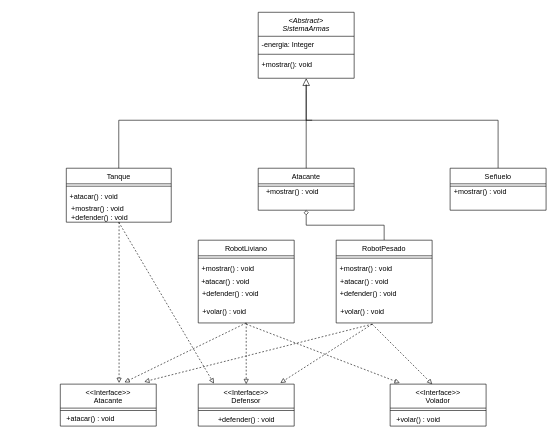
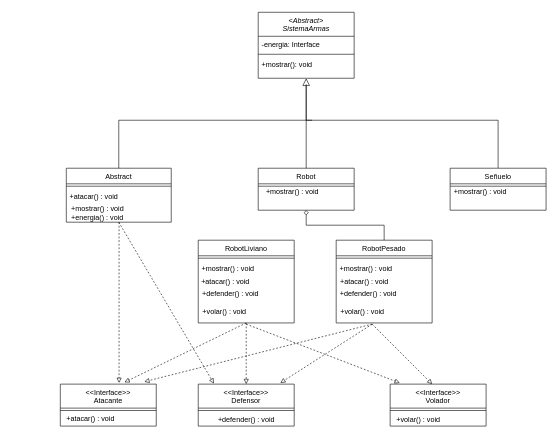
  <mxCell id="0" />
  <mxCell id="1" parent="0" />
  <mxCell id="2" value="&lt;Abstract&gt; &#10;SistemaArmas" style="swimlane;fontStyle=2;align=center;verticalAlign=top;childLayout=stackLayout;horizontal=1;startSize=40;horizontalStack=0;resizeParent=1;resizeLast=0;collapsible=1;marginBottom=0;rounded=0;shadow=0;strokeWidth=1;" parent="1" vertex="1"><mxGeometry x="430" y="20" width="160" height="110" as="geometry"><mxRectangle x="230" y="140" width="160" height="26" as="alternateBounds" /></mxGeometry></mxCell>
- <mxCell id="3" value="-energia: Integer" style="text;align=left;verticalAlign=top;spacingLeft=4;spacingRight=4;overflow=hidden;rotatable=0;points=[[0,0.5],[1,0.5]];portConstraint=eastwest;" parent="2" vertex="1"><mxGeometry y="40" width="160" height="26" as="geometry" /></mxCell>
+ <mxCell id="3" value="-energia: Interface" style="text;align=left;verticalAlign=top;spacingLeft=4;spacingRight=4;overflow=hidden;rotatable=0;points=[[0,0.5],[1,0.5]];portConstraint=eastwest;" parent="2" vertex="1"><mxGeometry y="40" width="160" height="26" as="geometry" /></mxCell>
  <mxCell id="4" value="" style="line;html=1;strokeWidth=1;align=left;verticalAlign=middle;spacingTop=-1;spacingLeft=3;spacingRight=3;rotatable=0;labelPosition=right;points=[];portConstraint=eastwest;" parent="2" vertex="1"><mxGeometry y="66" width="160" height="8" as="geometry" /></mxCell>
  <mxCell id="5" value="+mostrar(): void" style="text;align=left;verticalAlign=top;spacingLeft=4;spacingRight=4;overflow=hidden;rotatable=0;points=[[0,0.5],[1,0.5]];portConstraint=eastwest;" parent="2" vertex="1"><mxGeometry y="74" width="160" height="26" as="geometry" /></mxCell>
  <mxCell id="6" style="edgeStyle=orthogonalEdgeStyle;rounded=0;orthogonalLoop=1;jettySize=auto;html=1;endArrow=block;endFill=0;dashed=1;" edge="1" parent="1" source="7"><mxGeometry relative="1" as="geometry"><mxPoint x="198" y="638" as="targetPoint" /><Array as="points"><mxPoint x="198" y="638" /></Array></mxGeometry></mxCell>
- <mxCell id="7" value="Tanque" style="swimlane;fontStyle=0;align=center;verticalAlign=top;childLayout=stackLayout;horizontal=1;startSize=26;horizontalStack=0;resizeParent=1;resizeLast=0;collapsible=1;marginBottom=0;rounded=0;shadow=0;strokeWidth=1;" parent="1" vertex="1"><mxGeometry x="110" y="280" width="175" height="90" as="geometry"><mxRectangle x="130" y="380" width="160" height="26" as="alternateBounds" /></mxGeometry></mxCell>
+ <mxCell id="7" value="Abstract" style="swimlane;fontStyle=0;align=center;verticalAlign=top;childLayout=stackLayout;horizontal=1;startSize=26;horizontalStack=0;resizeParent=1;resizeLast=0;collapsible=1;marginBottom=0;rounded=0;shadow=0;strokeWidth=1;" parent="1" vertex="1"><mxGeometry x="110" y="280" width="175" height="90" as="geometry"><mxRectangle x="130" y="380" width="160" height="26" as="alternateBounds" /></mxGeometry></mxCell>
  <mxCell id="8" value="" style="line;html=1;strokeWidth=1;align=left;verticalAlign=middle;spacingTop=-1;spacingLeft=3;spacingRight=3;rotatable=0;labelPosition=right;points=[];portConstraint=eastwest;" parent="7" vertex="1"><mxGeometry y="26" width="175" height="8" as="geometry" /></mxCell>
  <mxCell id="9" value="+atacar() : void" style="text;align=left;verticalAlign=top;spacingLeft=4;spacingRight=4;overflow=hidden;rotatable=0;points=[[0,0.5],[1,0.5]];portConstraint=eastwest;" parent="7" vertex="1"><mxGeometry y="34" width="175" height="26" as="geometry" /></mxCell>
- <mxCell id="10" value="+mostrar() : void&amp;nbsp;&amp;nbsp;&lt;span style=&quot;white-space: pre&quot;&gt;&#09;&lt;/span&gt;&lt;span style=&quot;white-space: pre&quot;&gt;&#09;&lt;/span&gt;&amp;nbsp; &amp;nbsp; &amp;nbsp; &amp;nbsp;&amp;nbsp;&lt;br&gt;+defender() : void&lt;span style=&quot;white-space: pre&quot;&gt;&#09;&lt;/span&gt;&lt;span style=&quot;white-space: pre&quot;&gt;&#09;&lt;/span&gt;&lt;span style=&quot;white-space: pre&quot;&gt;&#09;&lt;/span&gt;" style="text;html=1;align=center;verticalAlign=middle;resizable=0;points=[];autosize=1;strokeColor=none;" vertex="1" parent="7"><mxGeometry y="60" width="175" height="30" as="geometry" /></mxCell>
+ <mxCell id="10" value="+mostrar() : void&amp;nbsp;&amp;nbsp;&lt;span style=&quot;white-space: pre&quot;&gt;&#09;&lt;/span&gt;&lt;span style=&quot;white-space: pre&quot;&gt;&#09;&lt;/span&gt;&amp;nbsp; &amp;nbsp; &amp;nbsp; &amp;nbsp;&amp;nbsp;&lt;br&gt;+energia() : void&lt;span style=&quot;white-space: pre&quot;&gt;&#09;&lt;/span&gt;&lt;span style=&quot;white-space: pre&quot;&gt;&#09;&lt;/span&gt;&lt;span style=&quot;white-space: pre&quot;&gt;&#09;&lt;/span&gt;" style="text;html=1;align=center;verticalAlign=middle;resizable=0;points=[];autosize=1;strokeColor=none;" vertex="1" parent="7"><mxGeometry y="60" width="175" height="30" as="geometry" /></mxCell>
  <mxCell id="11" value="" style="endArrow=none;endSize=10;endFill=0;shadow=0;strokeWidth=1;rounded=0;edgeStyle=elbowEdgeStyle;elbow=vertical;" parent="1" source="7" edge="1"><mxGeometry width="160" relative="1" as="geometry"><mxPoint x="300" y="123" as="sourcePoint" /><mxPoint x="520" y="200" as="targetPoint" /><Array as="points"><mxPoint x="360" y="200" /></Array></mxGeometry></mxCell>
- <mxCell id="12" value="Atacante" style="swimlane;fontStyle=0;align=center;verticalAlign=top;childLayout=stackLayout;horizontal=1;startSize=26;horizontalStack=0;resizeParent=1;resizeLast=0;collapsible=1;marginBottom=0;rounded=0;shadow=0;strokeWidth=1;" parent="1" vertex="1"><mxGeometry x="430" y="280" width="160" height="70" as="geometry"><mxRectangle x="340" y="380" width="170" height="26" as="alternateBounds" /></mxGeometry></mxCell>
+ <mxCell id="12" value="Robot" style="swimlane;fontStyle=0;align=center;verticalAlign=top;childLayout=stackLayout;horizontal=1;startSize=26;horizontalStack=0;resizeParent=1;resizeLast=0;collapsible=1;marginBottom=0;rounded=0;shadow=0;strokeWidth=1;" parent="1" vertex="1"><mxGeometry x="430" y="280" width="160" height="70" as="geometry"><mxRectangle x="340" y="380" width="170" height="26" as="alternateBounds" /></mxGeometry></mxCell>
  <mxCell id="13" value="" style="line;html=1;strokeWidth=1;align=left;verticalAlign=middle;spacingTop=-1;spacingLeft=3;spacingRight=3;rotatable=0;labelPosition=right;points=[];portConstraint=eastwest;" parent="12" vertex="1"><mxGeometry y="26" width="160" height="8" as="geometry" /></mxCell>
  <mxCell id="14" value="" style="endArrow=block;endSize=10;endFill=0;shadow=0;strokeWidth=1;rounded=0;edgeStyle=elbowEdgeStyle;elbow=vertical;" parent="1" source="12" edge="1"><mxGeometry width="160" relative="1" as="geometry"><mxPoint x="310" y="293" as="sourcePoint" /><mxPoint x="510" y="130" as="targetPoint" /><Array as="points"><mxPoint x="510" y="150" /><mxPoint x="360" y="200" /></Array></mxGeometry></mxCell>
  <mxCell id="15" value="&lt;span style=&quot;white-space: pre&quot;&gt;&#09;&lt;/span&gt;&lt;span style=&quot;white-space: pre&quot;&gt;&#09;&lt;/span&gt;+mostrar() : void" style="text;html=1;align=center;verticalAlign=middle;resizable=0;points=[];autosize=1;strokeColor=none;" vertex="1" parent="1"><mxGeometry x="380" y="310" width="160" height="20" as="geometry" /></mxCell>
  <mxCell id="16" style="edgeStyle=orthogonalEdgeStyle;rounded=0;orthogonalLoop=1;jettySize=auto;html=1;entryX=0.5;entryY=0;entryDx=0;entryDy=0;dashed=1;endArrow=block;endFill=0;" edge="1" parent="1" source="17" target="36"><mxGeometry relative="1" as="geometry" /></mxCell>
  <mxCell id="17" value="RobotLiviano" style="swimlane;fontStyle=0;align=center;verticalAlign=top;childLayout=stackLayout;horizontal=1;startSize=26;horizontalStack=0;resizeParent=1;resizeLast=0;collapsible=1;marginBottom=0;rounded=0;shadow=0;strokeWidth=1;" vertex="1" parent="1"><mxGeometry x="330" y="400" width="160" height="138" as="geometry"><mxRectangle x="130" y="380" width="160" height="26" as="alternateBounds" /></mxGeometry></mxCell>
  <mxCell id="18" value="" style="line;html=1;strokeWidth=1;align=left;verticalAlign=middle;spacingTop=-1;spacingLeft=3;spacingRight=3;rotatable=0;labelPosition=right;points=[];portConstraint=eastwest;" vertex="1" parent="17"><mxGeometry y="26" width="160" height="8" as="geometry" /></mxCell>
  <mxCell id="19" value="+mostrar() : void" style="text;align=left;verticalAlign=top;spacingLeft=4;spacingRight=4;overflow=hidden;rotatable=0;points=[[0,0.5],[1,0.5]];portConstraint=eastwest;" vertex="1" parent="17"><mxGeometry y="34" width="160" height="26" as="geometry" /></mxCell>
  <mxCell id="20" style="edgeStyle=orthogonalEdgeStyle;rounded=0;orthogonalLoop=1;jettySize=auto;html=1;endArrow=diamond;endFill=0;entryX=0.5;entryY=1;entryDx=0;entryDy=0;" edge="1" parent="1" source="21" target="12"><mxGeometry relative="1" as="geometry"><mxPoint x="570" y="370" as="targetPoint" /></mxGeometry></mxCell>
  <mxCell id="21" value="RobotPesado" style="swimlane;fontStyle=0;align=center;verticalAlign=top;childLayout=stackLayout;horizontal=1;startSize=26;horizontalStack=0;resizeParent=1;resizeLast=0;collapsible=1;marginBottom=0;rounded=0;shadow=0;strokeWidth=1;" vertex="1" parent="1"><mxGeometry x="560" y="400" width="160" height="138" as="geometry"><mxRectangle x="130" y="380" width="160" height="26" as="alternateBounds" /></mxGeometry></mxCell>
  <mxCell id="22" value="" style="line;html=1;strokeWidth=1;align=left;verticalAlign=middle;spacingTop=-1;spacingLeft=3;spacingRight=3;rotatable=0;labelPosition=right;points=[];portConstraint=eastwest;" vertex="1" parent="21"><mxGeometry y="26" width="160" height="8" as="geometry" /></mxCell>
  <mxCell id="23" value="+mostrar() : void" style="text;align=left;verticalAlign=top;spacingLeft=4;spacingRight=4;overflow=hidden;rotatable=0;points=[[0,0.5],[1,0.5]];portConstraint=eastwest;" vertex="1" parent="21"><mxGeometry y="34" width="160" height="26" as="geometry" /></mxCell>
  <mxCell id="24" value="&lt;span style=&quot;white-space: pre&quot;&gt;&#09;&lt;/span&gt;&lt;span style=&quot;white-space: pre&quot;&gt;&#09;&lt;/span&gt;+atacar() : void" style="text;html=1;align=center;verticalAlign=middle;resizable=0;points=[];autosize=1;strokeColor=none;" vertex="1" parent="1"><mxGeometry x="505" y="460" width="150" height="20" as="geometry" /></mxCell>
  <mxCell id="25" value="&lt;span style=&quot;white-space: pre&quot;&gt;&#09;&lt;/span&gt;&lt;span style=&quot;white-space: pre&quot;&gt;&#09;&amp;nbsp;&lt;/span&gt;&amp;nbsp; &amp;nbsp;+defender() : void" style="text;html=1;align=center;verticalAlign=middle;resizable=0;points=[];autosize=1;strokeColor=none;" vertex="1" parent="1"><mxGeometry x="490" y="480" width="180" height="20" as="geometry" /></mxCell>
  <mxCell id="26" value="&lt;span style=&quot;white-space: pre&quot;&gt;&#09;&lt;/span&gt;&amp;nbsp; &amp;nbsp; &amp;nbsp; +volar() : void" style="text;html=1;align=center;verticalAlign=middle;resizable=0;points=[];autosize=1;strokeColor=none;" vertex="1" parent="1"><mxGeometry x="510" y="510" width="140" height="20" as="geometry" /></mxCell>
  <mxCell id="27" value="&lt;span style=&quot;white-space: pre&quot;&gt;&#09;&lt;/span&gt;&lt;span style=&quot;white-space: pre&quot;&gt;&#09;&lt;/span&gt;&amp;nbsp; &amp;nbsp; &amp;nbsp;+atacar() : void" style="text;html=1;align=center;verticalAlign=middle;resizable=0;points=[];autosize=1;strokeColor=none;" vertex="1" parent="1"><mxGeometry x="255" y="460" width="170" height="20" as="geometry" /></mxCell>
  <mxCell id="28" value="&lt;span style=&quot;white-space: pre&quot;&gt;&#09;&lt;/span&gt;&lt;span style=&quot;white-space: pre&quot;&gt;&#09;&lt;/span&gt;&lt;span style=&quot;white-space: pre&quot;&gt;&#09;&lt;/span&gt;&amp;nbsp; +defender() : void" style="text;html=1;align=center;verticalAlign=middle;resizable=0;points=[];autosize=1;strokeColor=none;" vertex="1" parent="1"><mxGeometry x="240" y="480" width="200" height="20" as="geometry" /></mxCell>
  <mxCell id="29" value="&lt;span style=&quot;white-space: pre&quot;&gt;&#09;&lt;/span&gt;&lt;span style=&quot;white-space: pre&quot;&gt;&#09;&lt;/span&gt;&amp;nbsp; &amp;nbsp; +volar() : void" style="text;html=1;align=center;verticalAlign=middle;resizable=0;points=[];autosize=1;strokeColor=none;" vertex="1" parent="1"><mxGeometry x="260" y="510" width="160" height="20" as="geometry" /></mxCell>
  <mxCell id="30" style="edgeStyle=orthogonalEdgeStyle;rounded=0;orthogonalLoop=1;jettySize=auto;html=1;endArrow=none;endFill=0;" edge="1" parent="1" source="31"><mxGeometry relative="1" as="geometry"><mxPoint x="510" y="140" as="targetPoint" /><Array as="points"><mxPoint x="830" y="200" /><mxPoint x="510" y="200" /></Array></mxGeometry></mxCell>
  <mxCell id="31" value="Señuelo" style="swimlane;fontStyle=0;align=center;verticalAlign=top;childLayout=stackLayout;horizontal=1;startSize=26;horizontalStack=0;resizeParent=1;resizeLast=0;collapsible=1;marginBottom=0;rounded=0;shadow=0;strokeWidth=1;" vertex="1" parent="1"><mxGeometry x="750" y="280" width="160" height="70" as="geometry"><mxRectangle x="340" y="380" width="170" height="26" as="alternateBounds" /></mxGeometry></mxCell>
  <mxCell id="32" value="" style="line;html=1;strokeWidth=1;align=left;verticalAlign=middle;spacingTop=-1;spacingLeft=3;spacingRight=3;rotatable=0;labelPosition=right;points=[];portConstraint=eastwest;" vertex="1" parent="31"><mxGeometry y="26" width="160" height="8" as="geometry" /></mxCell>
  <mxCell id="33" value="&lt;span style=&quot;white-space: pre&quot;&gt;&#09;&lt;/span&gt;&lt;span style=&quot;white-space: pre&quot;&gt;&#09;&lt;/span&gt;&amp;nbsp; +mostrar() : void" style="text;html=1;align=center;verticalAlign=middle;resizable=0;points=[];autosize=1;strokeColor=none;" vertex="1" parent="1"><mxGeometry x="690" y="310" width="160" height="20" as="geometry" /></mxCell>
  <mxCell id="34" value="&lt;&lt;Interface&gt;&gt;&#10;Atacante" style="swimlane;fontStyle=0;align=center;verticalAlign=top;childLayout=stackLayout;horizontal=1;startSize=40;horizontalStack=0;resizeParent=1;resizeLast=0;collapsible=1;marginBottom=0;rounded=0;shadow=0;strokeWidth=1;" vertex="1" parent="1"><mxGeometry y="640" width="160" height="70" as="geometry" x="100"><mxRectangle x="340" y="380" width="170" height="26" as="alternateBounds" /></mxGeometry></mxCell>
  <mxCell id="35" value="" style="line;html=1;strokeWidth=1;align=left;verticalAlign=middle;spacingTop=-1;spacingLeft=3;spacingRight=3;rotatable=0;labelPosition=right;points=[];portConstraint=eastwest;" vertex="1" parent="34"><mxGeometry y="40" width="160" height="8" as="geometry" /></mxCell>
  <mxCell id="36" value="&lt;&lt;Interface&gt;&gt;&#10;Defensor" style="swimlane;fontStyle=0;align=center;verticalAlign=top;childLayout=stackLayout;horizontal=1;startSize=40;horizontalStack=0;resizeParent=1;resizeLast=0;collapsible=1;marginBottom=0;rounded=0;shadow=0;strokeWidth=1;" vertex="1" parent="1"><mxGeometry x="330" y="640" width="160" height="70" as="geometry"><mxRectangle x="340" y="380" width="170" height="26" as="alternateBounds" /></mxGeometry></mxCell>
  <mxCell id="37" value="" style="line;html=1;strokeWidth=1;align=left;verticalAlign=middle;spacingTop=-1;spacingLeft=3;spacingRight=3;rotatable=0;labelPosition=right;points=[];portConstraint=eastwest;" vertex="1" parent="36"><mxGeometry y="40" width="160" height="8" as="geometry" /></mxCell>
  <mxCell id="38" value="&lt;&lt;Interface&gt;&gt;&#10;Volador" style="swimlane;fontStyle=0;align=center;verticalAlign=top;childLayout=stackLayout;horizontal=1;startSize=40;horizontalStack=0;resizeParent=1;resizeLast=0;collapsible=1;marginBottom=0;rounded=0;shadow=0;strokeWidth=1;" vertex="1" parent="1"><mxGeometry x="650" y="640" width="160" height="70" as="geometry"><mxRectangle x="340" y="380" width="170" height="26" as="alternateBounds" /></mxGeometry></mxCell>
  <mxCell id="39" value="" style="line;html=1;strokeWidth=1;align=left;verticalAlign=middle;spacingTop=-1;spacingLeft=3;spacingRight=3;rotatable=0;labelPosition=right;points=[];portConstraint=eastwest;" vertex="1" parent="38"><mxGeometry y="40" width="160" height="8" as="geometry" /></mxCell>
  <mxCell id="40" value="&lt;span style=&quot;white-space: pre&quot;&gt;&#09;&lt;/span&gt;&lt;span style=&quot;white-space: pre&quot;&gt;&#09;&lt;/span&gt;&lt;span style=&quot;white-space: pre&quot;&gt;&#09;&lt;/span&gt;&lt;br&gt;&lt;span style=&quot;white-space: pre&quot;&gt;&#09;&lt;/span&gt;&lt;span style=&quot;white-space: pre&quot;&gt;&#09;&lt;/span&gt;&lt;span style=&quot;white-space: pre&quot;&gt;&#09;&lt;/span&gt;+atacar() : void" style="text;html=1;align=center;verticalAlign=middle;resizable=0;points=[];autosize=1;strokeColor=none;" vertex="1" parent="1"><mxGeometry x="20" y="675" width="180" height="30" as="geometry" /></mxCell>
  <mxCell id="41" value="&lt;span style=&quot;white-space: pre&quot;&gt;&#09;&lt;/span&gt;&lt;span style=&quot;white-space: pre&quot;&gt;&#09;&lt;/span&gt;&lt;span style=&quot;white-space: pre&quot;&gt;&#09;&lt;/span&gt;+defender() : void" style="text;html=1;align=center;verticalAlign=middle;resizable=0;points=[];autosize=1;strokeColor=none;" vertex="1" parent="1"><mxGeometry x="275" y="690" width="190" height="20" as="geometry" /></mxCell>
  <mxCell id="42" value="&lt;span style=&quot;white-space: pre&quot;&gt;&#09;&lt;/span&gt;&lt;span style=&quot;white-space: pre&quot;&gt;&#09;&lt;/span&gt;+volar() : void" style="text;html=1;align=center;verticalAlign=middle;resizable=0;points=[];autosize=1;strokeColor=none;" vertex="1" parent="1"><mxGeometry x="600" y="690" width="140" height="20" as="geometry" /></mxCell>
  <mxCell id="43" value="" style="endArrow=block;dashed=1;html=1;exitX=0.856;exitY=-0.029;exitDx=0;exitDy=0;exitPerimeter=0;endFill=0;entryX=0.856;entryY=-0.029;entryDx=0;entryDy=0;entryPerimeter=0;" edge="1" parent="1" target="36"><mxGeometry width="50" height="50" relative="1" as="geometry"><mxPoint x="620" y="540" as="sourcePoint" /><mxPoint x="550" y="610" as="targetPoint" /></mxGeometry></mxCell>
  <mxCell id="44" value="" style="endArrow=block;dashed=1;html=1;entryX=0.438;entryY=0;entryDx=0;entryDy=0;entryPerimeter=0;endFill=0;" edge="1" parent="1" target="38"><mxGeometry width="50" height="50" relative="1" as="geometry"><mxPoint x="620" y="540" as="sourcePoint" /><mxPoint x="720" y="560" as="targetPoint" /></mxGeometry></mxCell>
  <mxCell id="45" value="" style="endArrow=block;dashed=1;html=1;entryX=0.1;entryY=-0.029;entryDx=0;entryDy=0;entryPerimeter=0;endFill=0;" edge="1" parent="1" target="38"><mxGeometry width="50" height="50" relative="1" as="geometry"><mxPoint x="410" y="540" as="sourcePoint" /><mxPoint x="510" y="550" as="targetPoint" /></mxGeometry></mxCell>
  <mxCell id="46" value="" style="endArrow=block;dashed=1;html=1;entryX=0.669;entryY=-0.043;entryDx=0;entryDy=0;exitX=0.5;exitY=1;exitDx=0;exitDy=0;endFill=0;entryPerimeter=0;" edge="1" parent="1" source="17" target="34"><mxGeometry width="50" height="50" relative="1" as="geometry"><mxPoint x="380" y="550" as="sourcePoint" /><mxPoint x="330" y="600" as="targetPoint" /></mxGeometry></mxCell>
  <mxCell id="47" value="" style="endArrow=block;dashed=1;html=1;endFill=0;" edge="1" parent="1"><mxGeometry width="50" height="50" relative="1" as="geometry"><mxPoint x="620" y="540" as="sourcePoint" /><mxPoint x="240" y="636" as="targetPoint" /></mxGeometry></mxCell>
  <mxCell id="48" value="" style="endArrow=block;dashed=1;html=1;entryX=0.163;entryY=-0.014;entryDx=0;entryDy=0;exitX=0.5;exitY=1;exitDx=0;exitDy=0;endFill=0;entryPerimeter=0;" edge="1" parent="1" source="7" target="36"><mxGeometry width="50" height="50" relative="1" as="geometry"><mxPoint x="270" y="420" as="sourcePoint" /><mxPoint x="220" y="470" as="targetPoint" /></mxGeometry></mxCell>
